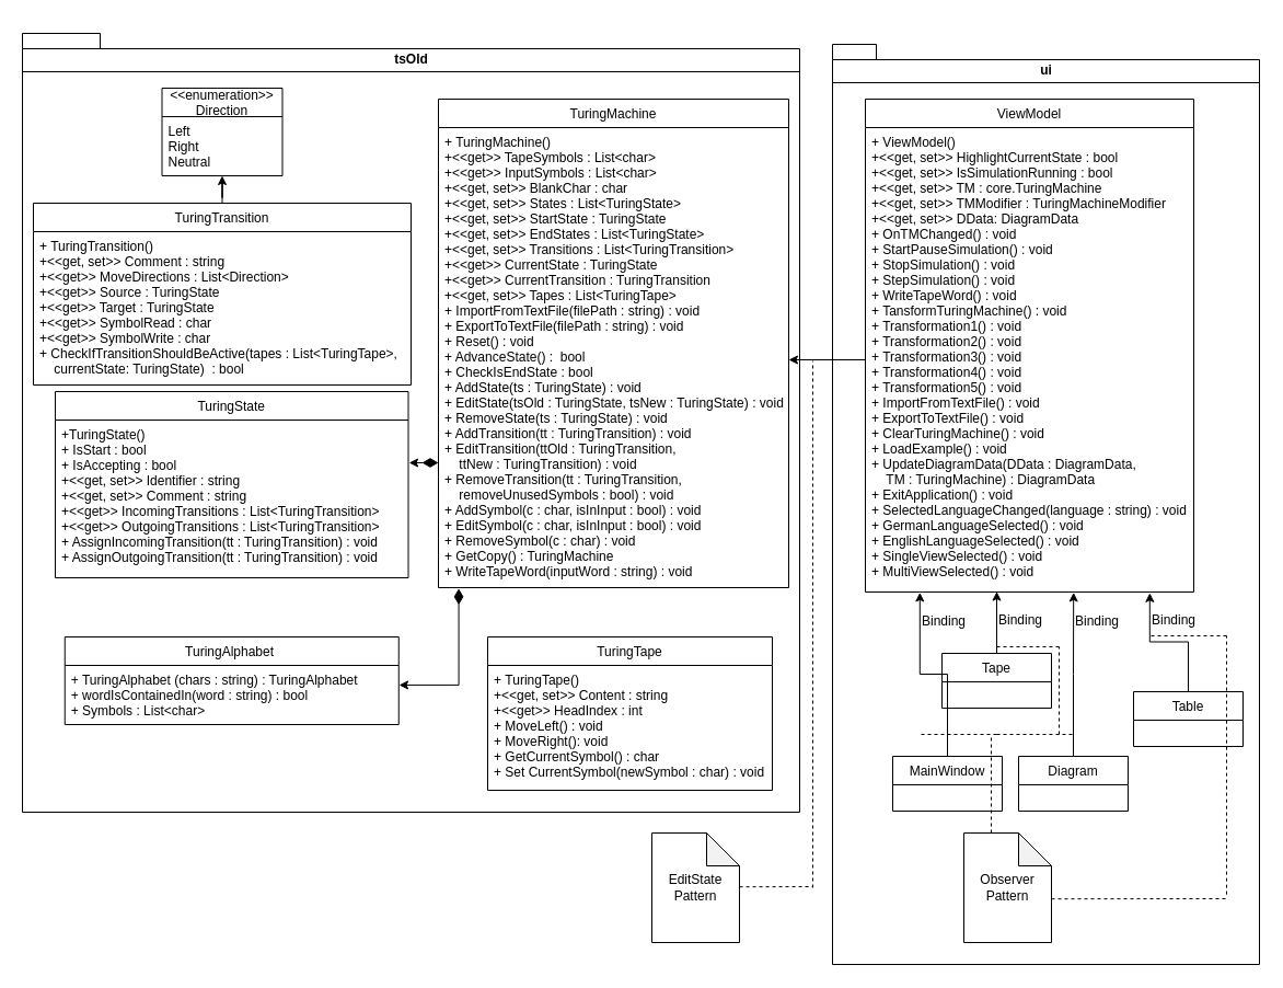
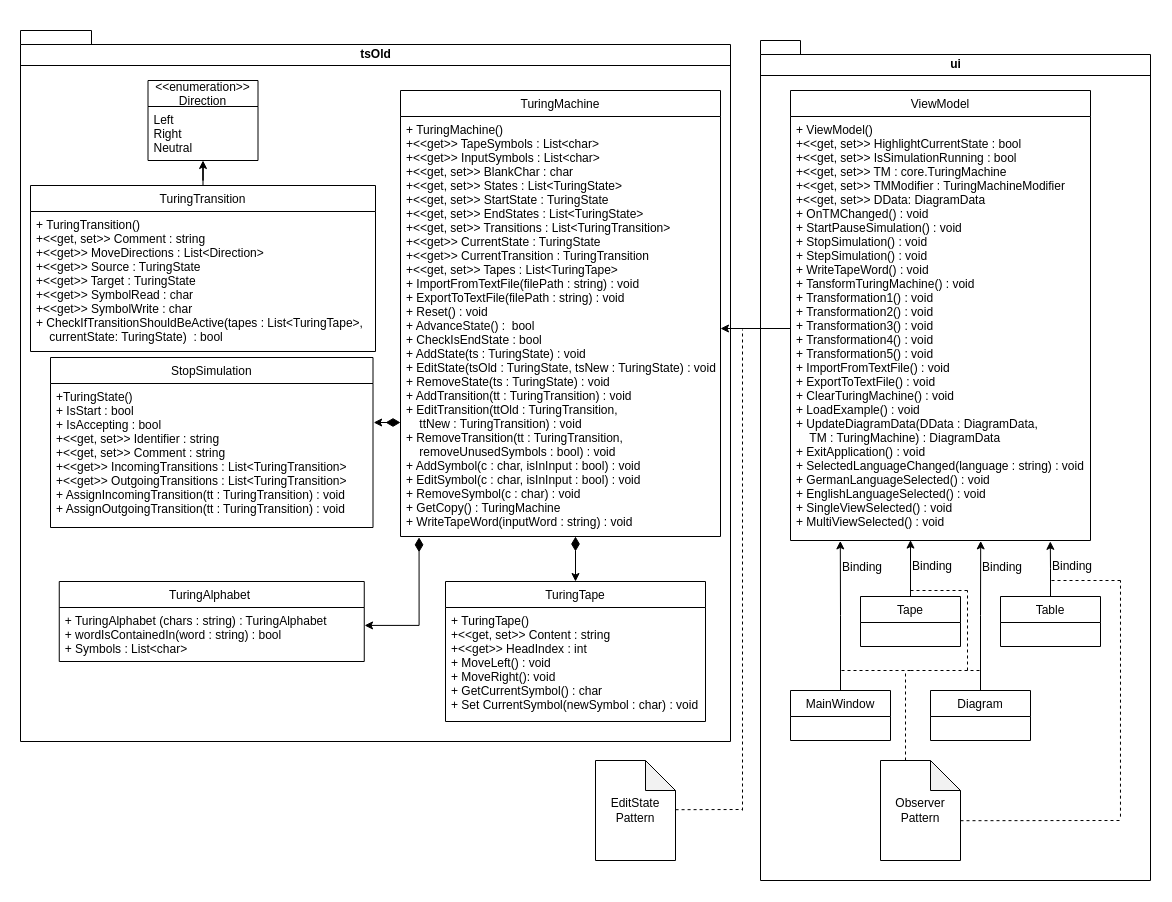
  <mxCell id="0" />
  <mxCell id="1" parent="0" />
  <mxCell id="2" value="tsOld" style="shape=folder;fontStyle=1;spacingTop=10;tabWidth=40;tabHeight=14;tabPosition=left;html=1;strokeColor=default;verticalAlign=top;" parent="1" vertex="1"><mxGeometry x="20" y="30" width="710" height="711" as="geometry" /></mxCell>
  <mxCell id="3" value="ui&lt;br&gt;" style="shape=folder;fontStyle=1;spacingTop=10;tabWidth=40;tabHeight=14;tabPosition=left;html=1;strokeColor=default;verticalAlign=top;" parent="1" vertex="1"><mxGeometry x="760" y="40" width="390" height="840" as="geometry" /></mxCell>
  <mxCell id="4" value="ViewModel" style="swimlane;fontStyle=0;childLayout=stackLayout;horizontal=1;startSize=26;fillColor=none;horizontalStack=0;resizeParent=1;resizeParentMax=0;resizeLast=0;collapsible=1;marginBottom=0;strokeColor=default;" parent="1" vertex="1"><mxGeometry x="790" y="90" width="300" height="450" as="geometry" /></mxCell>
  <mxCell id="5" value="+ ViewModel()&#10;+&lt;&lt;get, set&gt;&gt; HighlightCurrentState : bool&#10;+&lt;&lt;get, set&gt;&gt; IsSimulationRunning : bool&#10;+&lt;&lt;get, set&gt;&gt; TM : core.TuringMachine&#10;+&lt;&lt;get, set&gt;&gt; TMModifier : TuringMachineModifier&#10;+&lt;&lt;get, set&gt;&gt; DData: DiagramData&#10;+ OnTMChanged() : void&#10;+ StartPauseSimulation() : void&#10;+ StopSimulation() : void&#10;+ StepSimulation() : void&#10;+ WriteTapeWord() : void&#10;+ TansformTuringMachine() : void&#10;+ Transformation1() : void&#10;+ Transformation2() : void&#10;+ Transformation3() : void&#10;+ Transformation4() : void&#10;+ Transformation5() : void&#10;+ ImportFromTextFile() : void&#10;+ ExportToTextFile() : void&#10;+ ClearTuringMachine() : void&#10;+ LoadExample() : void&#10;+ UpdateDiagramData(DData : DiagramData,&#10;    TM : TuringMachine) : DiagramData&#10;+ ExitApplication() : void&#10;+ SelectedLanguageChanged(language : string) : void&#10;+ GermanLanguageSelected() : void&#10;+ EnglishLanguageSelected() : void&#10;+ SingleViewSelected() : void&#10;+ MultiViewSelected() : void&#10;" style="text;strokeColor=none;fillColor=none;align=left;verticalAlign=top;spacingLeft=4;spacingRight=4;overflow=hidden;rotatable=0;points=[[0,0.5],[1,0.5]];portConstraint=eastwest;" parent="4" vertex="1"><mxGeometry y="26" width="300" height="424" as="geometry" /></mxCell>
  <mxCell id="6" style="edgeStyle=orthogonalEdgeStyle;rounded=0;orthogonalLoop=1;jettySize=auto;html=1;entryX=1.002;entryY=0.271;entryDx=0;entryDy=0;startArrow=diamondThin;startFill=1;startSize=12;entryPerimeter=0;" parent="1" source="7" target="10" edge="1"><mxGeometry relative="1" as="geometry"><Array as="points"><mxPoint x="390" y="422" /><mxPoint x="390" y="422" /></Array></mxGeometry></mxCell>
  <mxCell id="7" value="TuringMachine" style="swimlane;fontStyle=0;childLayout=stackLayout;horizontal=1;startSize=26;fillColor=none;horizontalStack=0;resizeParent=1;resizeParentMax=0;resizeLast=0;collapsible=1;marginBottom=0;strokeColor=default;" parent="1" vertex="1"><mxGeometry x="400" y="90" width="320" height="446" as="geometry" /></mxCell>
  <mxCell id="8" value="+ TuringMachine()&#10;+&lt;&lt;get&gt;&gt; TapeSymbols : List&lt;char&gt; &#10;+&lt;&lt;get&gt;&gt; InputSymbols : List&lt;char&gt; &#10;+&lt;&lt;get, set&gt;&gt; BlankChar : char &#10;+&lt;&lt;get, set&gt;&gt; States : List&lt;TuringState&gt; &#10;+&lt;&lt;get, set&gt;&gt; StartState : TuringState &#10;+&lt;&lt;get, set&gt;&gt; EndStates : List&lt;TuringState&gt; &#10;+&lt;&lt;get, set&gt;&gt; Transitions : List&lt;TuringTransition&gt; &#10;+&lt;&lt;get&gt;&gt; CurrentState : TuringState&#10;+&lt;&lt;get&gt;&gt; CurrentTransition : TuringTransition&#10;+&lt;&lt;get, set&gt;&gt; Tapes : List&lt;TuringTape&gt;&#10;+ ImportFromTextFile(filePath : string) : void&#10;+ ExportToTextFile(filePath : string) : void&#10;+ Reset() : void&#10;+ AdvanceState() :  bool&#10;+ CheckIsEndState : bool&#10;+ AddState(ts : TuringState) : void&#10;+ EditState(tsOld : TuringState, tsNew : TuringState) : void&#10;+ RemoveState(ts : TuringState) : void&#10;+ AddTransition(tt : TuringTransition) : void&#10;+ EditTransition(ttOld : TuringTransition, &#10;    ttNew : TuringTransition) : void&#10;+ RemoveTransition(tt : TuringTransition,&#10;    removeUnusedSymbols : bool) : void&#10;+ AddSymbol(c : char, isInInput : bool) : void&#10;+ EditSymbol(c : char, isInInput : bool) : void&#10;+ RemoveSymbol(c : char) : void&#10;+ GetCopy() : TuringMachine&#10;+ WriteTapeWord(inputWord : string) : void" style="text;strokeColor=none;fillColor=none;align=left;verticalAlign=top;spacingLeft=4;spacingRight=4;overflow=hidden;rotatable=0;points=[[0,0.5],[1,0.5]];portConstraint=eastwest;" parent="7" vertex="1"><mxGeometry y="26" width="320" height="420" as="geometry" /></mxCell>
- <mxCell id="9" value="TuringState" style="swimlane;fontStyle=0;childLayout=stackLayout;horizontal=1;startSize=26;fillColor=none;horizontalStack=0;resizeParent=1;resizeParentMax=0;resizeLast=0;collapsible=1;marginBottom=0;strokeColor=default;" parent="1" vertex="1"><mxGeometry x="50" y="357" width="322.5" height="170" as="geometry" /></mxCell>
+ <mxCell id="9" value="StopSimulation" style="swimlane;fontStyle=0;childLayout=stackLayout;horizontal=1;startSize=26;fillColor=none;horizontalStack=0;resizeParent=1;resizeParentMax=0;resizeLast=0;collapsible=1;marginBottom=0;strokeColor=default;" parent="1" vertex="1"><mxGeometry x="50" y="357" width="322.5" height="170" as="geometry" /></mxCell>
  <mxCell id="10" value="+TuringState()&#10;+ IsStart : bool&#10;+ IsAccepting : bool&#10;+&lt;&lt;get, set&gt;&gt; Identifier : string&#10;+&lt;&lt;get, set&gt;&gt; Comment : string&#10;+&lt;&lt;get&gt;&gt; IncomingTransitions : List&lt;TuringTransition&gt;&#10;+&lt;&lt;get&gt;&gt; OutgoingTransitions : List&lt;TuringTransition&gt;&#10;+ AssignIncomingTransition(tt : TuringTransition) : void&#10;+ AssignOutgoingTransition(tt : TuringTransition) : void" style="text;strokeColor=none;fillColor=none;align=left;verticalAlign=top;spacingLeft=4;spacingRight=4;overflow=hidden;rotatable=0;points=[[0,0.5],[1,0.5]];portConstraint=eastwest;" parent="9" vertex="1"><mxGeometry y="26" width="322.5" height="144" as="geometry" /></mxCell>
  <mxCell id="11" style="edgeStyle=orthogonalEdgeStyle;rounded=0;orthogonalLoop=1;jettySize=auto;html=1;startArrow=none;startFill=0;startSize=12;" parent="1" source="5" target="8" edge="1"><mxGeometry relative="1" as="geometry"><Array as="points"><mxPoint x="460" y="343" /><mxPoint x="460" y="343" /></Array></mxGeometry></mxCell>
  <mxCell id="12" value="TuringAlphabet " style="swimlane;fontStyle=0;childLayout=stackLayout;horizontal=1;startSize=26;fillColor=none;horizontalStack=0;resizeParent=1;resizeParentMax=0;resizeLast=0;collapsible=1;marginBottom=0;strokeColor=default;" parent="1" vertex="1"><mxGeometry x="58.75" y="581" width="305" height="80" as="geometry" /></mxCell>
  <mxCell id="13" value="+ TuringAlphabet (chars : string) : TuringAlphabet &#10;+ wordIsContainedIn(word : string) : bool&#10;+ Symbols : List&lt;char&gt;" style="text;strokeColor=none;fillColor=none;align=left;verticalAlign=top;spacingLeft=4;spacingRight=4;overflow=hidden;rotatable=0;points=[[0,0.5],[1,0.5]];portConstraint=eastwest;" parent="12" vertex="1"><mxGeometry y="26" width="305" height="54" as="geometry" /></mxCell>
+ <mxCell id="14" style="edgeStyle=orthogonalEdgeStyle;rounded=0;orthogonalLoop=1;jettySize=auto;html=1;startArrow=classic;startFill=1;endArrow=diamondThin;endFill=1;strokeWidth=1;endSize=12;" parent="1" source="15" target="7" edge="1"><mxGeometry relative="1" as="geometry"><Array as="points"><mxPoint x="575" y="550" /><mxPoint x="575" y="550" /></Array></mxGeometry></mxCell>
  <mxCell id="15" value="TuringTape" style="swimlane;fontStyle=0;childLayout=stackLayout;horizontal=1;startSize=26;fillColor=none;horizontalStack=0;resizeParent=1;resizeParentMax=0;resizeLast=0;collapsible=1;marginBottom=0;strokeColor=default;" parent="1" vertex="1"><mxGeometry x="445" y="581" width="260" height="140" as="geometry" /></mxCell>
  <mxCell id="16" value="+ TuringTape()&#10;+&lt;&lt;get, set&gt;&gt; Content : string&#10;+&lt;&lt;get&gt;&gt; HeadIndex : int&#10;+ MoveLeft() : void&#10;+ MoveRight(): void&#10;+ GetCurrentSymbol() : char&#10;+ Set CurrentSymbol(newSymbol : char) : void" style="text;strokeColor=none;fillColor=none;align=left;verticalAlign=top;spacingLeft=4;spacingRight=4;overflow=hidden;rotatable=0;points=[[0,0.5],[1,0.5]];portConstraint=eastwest;" parent="15" vertex="1"><mxGeometry y="26" width="260" height="114" as="geometry" /></mxCell>
  <mxCell id="17" style="edgeStyle=orthogonalEdgeStyle;rounded=0;orthogonalLoop=1;jettySize=auto;html=1;startArrow=none;startFill=0;endArrow=classic;endFill=1;" parent="1" source="18" target="20" edge="1"><mxGeometry relative="1" as="geometry" /></mxCell>
  <mxCell id="18" value="TuringTransition" style="swimlane;fontStyle=0;childLayout=stackLayout;horizontal=1;startSize=26;fillColor=none;horizontalStack=0;resizeParent=1;resizeParentMax=0;resizeLast=0;collapsible=1;marginBottom=0;strokeColor=default;" parent="1" vertex="1"><mxGeometry x="30" y="185" width="345" height="166" as="geometry" /></mxCell>
  <mxCell id="19" value="+ TuringTransition()&#10;+&lt;&lt;get, set&gt;&gt; Comment : string&#10;+&lt;&lt;get&gt;&gt; MoveDirections : List&lt;Direction&gt;&#10;+&lt;&lt;get&gt;&gt; Source : TuringState&#10;+&lt;&lt;get&gt;&gt; Target : TuringState&#10;+&lt;&lt;get&gt;&gt; SymbolRead : char&#10;+&lt;&lt;get&gt;&gt; SymbolWrite : char&#10;+ CheckIfTransitionShouldBeActive(tapes : List&lt;TuringTape&gt;,&#10;    currentState: TuringState)  : bool" style="text;strokeColor=none;fillColor=none;align=left;verticalAlign=top;spacingLeft=4;spacingRight=4;overflow=hidden;rotatable=0;points=[[0,0.5],[1,0.5]];portConstraint=eastwest;" parent="18" vertex="1"><mxGeometry y="26" width="345" height="140" as="geometry" /></mxCell>
  <mxCell id="20" value="&lt;&lt;enumeration&gt;&gt;&#10;Direction" style="swimlane;fontStyle=0;childLayout=stackLayout;horizontal=1;startSize=26;fillColor=none;horizontalStack=0;resizeParent=1;resizeParentMax=0;resizeLast=0;collapsible=1;marginBottom=0;strokeColor=default;" parent="1" vertex="1"><mxGeometry x="147.5" y="80" width="110" height="80" as="geometry" /></mxCell>
  <mxCell id="21" value="Left&#10;Right&#10;Neutral" style="text;strokeColor=none;fillColor=none;align=left;verticalAlign=top;spacingLeft=4;spacingRight=4;overflow=hidden;rotatable=0;points=[[0,0.5],[1,0.5]];portConstraint=eastwest;" parent="20" vertex="1"><mxGeometry y="26" width="110" height="54" as="geometry" /></mxCell>
  <mxCell id="22" style="edgeStyle=orthogonalEdgeStyle;rounded=0;orthogonalLoop=1;jettySize=auto;html=1;startArrow=diamondThin;startFill=1;startSize=12;entryX=1.001;entryY=0.332;entryDx=0;entryDy=0;entryPerimeter=0;exitX=0.058;exitY=1.002;exitDx=0;exitDy=0;exitPerimeter=0;" parent="1" source="8" target="13" edge="1"><mxGeometry relative="1" as="geometry"><Array as="points"><mxPoint x="419" y="625" /></Array><mxPoint x="138" y="611" as="targetPoint" /></mxGeometry></mxCell>
  <mxCell id="23" value="" style="line;strokeWidth=1;fillColor=none;align=left;verticalAlign=middle;spacingTop=-1;spacingLeft=3;spacingRight=3;rotatable=0;labelPosition=right;points=[];portConstraint=eastwest;" parent="1" vertex="1"><mxGeometry x="20" y="61" width="710" height="8" as="geometry" /></mxCell>
  <mxCell id="24" value="" style="line;strokeWidth=1;fillColor=none;align=left;verticalAlign=middle;spacingTop=-1;spacingLeft=3;spacingRight=3;rotatable=0;labelPosition=right;points=[];portConstraint=eastwest;" parent="1" vertex="1"><mxGeometry x="760" width="390" height="110" as="geometry" y="20" /></mxCell>
  <mxCell id="25" style="edgeStyle=orthogonalEdgeStyle;rounded=0;orthogonalLoop=1;jettySize=auto;html=1;entryX=0.4;entryY=0.999;entryDx=0;entryDy=0;entryPerimeter=0;startArrow=none;startFill=0;endArrow=classic;endFill=1;endSize=6;strokeWidth=1;" parent="1" source="26" target="5" edge="1"><mxGeometry relative="1" as="geometry" /></mxCell>
  <mxCell id="26" value="Tape" style="swimlane;fontStyle=0;childLayout=stackLayout;horizontal=1;startSize=26;fillColor=none;horizontalStack=0;resizeParent=1;resizeParentMax=0;resizeLast=0;collapsible=1;marginBottom=0;strokeColor=default;" parent="1" vertex="1"><mxGeometry x="860" y="596" width="100" height="50" as="geometry" /></mxCell>
  <mxCell id="27" value="Binding" style="text;html=1;strokeColor=none;fillColor=none;align=center;verticalAlign=middle;whiteSpace=wrap;rounded=0;" parent="1" vertex="1"><mxGeometry x="902" y="551" width="60" height="30" as="geometry" /></mxCell>
- <mxCell id="28" value="MainWindow" style="swimlane;fontStyle=0;childLayout=stackLayout;horizontal=1;startSize=26;fillColor=none;horizontalStack=0;resizeParent=1;resizeParentMax=0;resizeLast=0;collapsible=1;marginBottom=0;strokeColor=default;" parent="1" vertex="1"><mxGeometry x="815" y="690" width="100" height="50" as="geometry" /></mxCell>
+ <mxCell id="28" value="MainWindow" style="swimlane;fontStyle=0;childLayout=stackLayout;horizontal=1;startSize=26;fillColor=none;horizontalStack=0;resizeParent=1;resizeParentMax=0;resizeLast=0;collapsible=1;marginBottom=0;strokeColor=default;" parent="1" vertex="1"><mxGeometry x="790" y="690" width="100" height="50" as="geometry" /></mxCell>
  <mxCell id="29" style="edgeStyle=orthogonalEdgeStyle;rounded=0;orthogonalLoop=1;jettySize=auto;html=1;startArrow=none;startFill=0;endArrow=classic;endFill=1;exitX=0.5;exitY=0;exitDx=0;exitDy=0;entryX=0.166;entryY=1.001;entryDx=0;entryDy=0;entryPerimeter=0;" parent="1" edge="1" target="5" source="28"><mxGeometry relative="1" as="geometry"><mxPoint x="840" y="640" as="sourcePoint" /><mxPoint x="840" y="540" as="targetPoint" /><Array as="points" /></mxGeometry></mxCell>
  <mxCell id="30" value="Binding" style="text;html=1;strokeColor=none;fillColor=none;align=center;verticalAlign=middle;whiteSpace=wrap;rounded=0;" parent="1" vertex="1"><mxGeometry x="832" y="552" width="60" height="30" as="geometry" /></mxCell>
  <mxCell id="31" value="Diagram" style="swimlane;fontStyle=0;childLayout=stackLayout;horizontal=1;startSize=26;fillColor=none;horizontalStack=0;resizeParent=1;resizeParentMax=0;resizeLast=0;collapsible=1;marginBottom=0;strokeColor=default;" parent="1" vertex="1"><mxGeometry x="930" y="690" width="100" height="50" as="geometry" /></mxCell>
  <mxCell id="32" style="edgeStyle=orthogonalEdgeStyle;rounded=0;orthogonalLoop=1;jettySize=auto;html=1;startArrow=none;startFill=0;endArrow=classic;endFill=1;exitX=0.5;exitY=0;exitDx=0;exitDy=0;entryX=0.634;entryY=1.001;entryDx=0;entryDy=0;entryPerimeter=0;" parent="1" edge="1" target="5" source="31"><mxGeometry relative="1" as="geometry"><mxPoint x="980" y="640" as="sourcePoint" /><mxPoint x="980" y="544" as="targetPoint" /><Array as="points" /></mxGeometry></mxCell>
  <mxCell id="33" value="Binding" style="text;html=1;strokeColor=none;fillColor=none;align=center;verticalAlign=middle;whiteSpace=wrap;rounded=0;" parent="1" vertex="1"><mxGeometry x="972" y="552" width="60" height="30" as="geometry" /></mxCell>
  <mxCell id="34" style="edgeStyle=orthogonalEdgeStyle;rounded=0;orthogonalLoop=1;jettySize=auto;html=1;entryX=0.866;entryY=1.002;entryDx=0;entryDy=0;entryPerimeter=0;startArrow=none;startFill=0;endArrow=classic;endFill=1;endSize=6;strokeWidth=1;" parent="1" source="35" edge="1" target="5"><mxGeometry relative="1" as="geometry"><mxPoint x="1050" y="543.616" as="targetPoint" /></mxGeometry></mxCell>
- <mxCell id="35" value="Table" style="swimlane;fontStyle=0;childLayout=stackLayout;horizontal=1;startSize=26;fillColor=none;horizontalStack=0;resizeParent=1;resizeParentMax=0;resizeLast=0;collapsible=1;marginBottom=0;strokeColor=default;" parent="1" vertex="1"><mxGeometry x="1035" y="631" width="100" height="50" as="geometry" /></mxCell>
+ <mxCell id="35" value="Table" style="swimlane;fontStyle=0;childLayout=stackLayout;horizontal=1;startSize=26;fillColor=none;horizontalStack=0;resizeParent=1;resizeParentMax=0;resizeLast=0;collapsible=1;marginBottom=0;strokeColor=default;" parent="1" vertex="1"><mxGeometry x="1000" y="596" width="100" height="50" as="geometry" /></mxCell>
  <mxCell id="36" value="Binding" style="text;html=1;strokeColor=none;fillColor=none;align=center;verticalAlign=middle;whiteSpace=wrap;rounded=0;" parent="1" vertex="1"><mxGeometry x="1042" y="551" width="60" height="30" as="geometry" /></mxCell>
  <mxCell id="37" value="EditState Pattern" style="shape=note;whiteSpace=wrap;html=1;backgroundOutline=1;darkOpacity=0.05;" vertex="1" parent="1"><mxGeometry x="595" y="760" width="80" height="100" as="geometry" /></mxCell>
  <mxCell id="38" value="" style="endArrow=none;html=1;rounded=0;dashed=1;endFill=0;" edge="1" parent="1"><mxGeometry width="50" height="50" relative="1" as="geometry"><mxPoint x="742" y="810" as="sourcePoint" /><mxPoint x="742" y="329" as="targetPoint" /></mxGeometry></mxCell>
  <mxCell id="39" value="Observer Pattern" style="shape=note;whiteSpace=wrap;html=1;backgroundOutline=1;darkOpacity=0.05;" vertex="1" parent="1"><mxGeometry x="880" y="760" width="80" height="100" as="geometry" /></mxCell>
  <mxCell id="40" value="" style="endArrow=none;html=1;rounded=0;exitX=0;exitY=0;exitDx=25;exitDy=0;exitPerimeter=0;dashed=1;" edge="1" parent="1" source="39"><mxGeometry width="50" height="50" relative="1" as="geometry"><mxPoint x="890" y="710" as="sourcePoint" /><mxPoint x="905" y="670" as="targetPoint" /></mxGeometry></mxCell>
  <mxCell id="41" value="" style="endArrow=none;html=1;rounded=0;dashed=1;endFill=0;" edge="1" parent="1"><mxGeometry width="50" height="50" relative="1" as="geometry"><mxPoint x="910" y="670" as="sourcePoint" /><mxPoint x="840" y="670" as="targetPoint" /></mxGeometry></mxCell>
  <mxCell id="42" value="" style="endArrow=none;html=1;rounded=0;dashed=1;endFill=0;" edge="1" parent="1"><mxGeometry width="50" height="50" relative="1" as="geometry"><mxPoint x="910" y="670" as="sourcePoint" /><mxPoint x="980" y="670" as="targetPoint" /></mxGeometry></mxCell>
  <mxCell id="43" value="" style="endArrow=none;html=1;rounded=0;dashed=1;endFill=0;" edge="1" parent="1"><mxGeometry width="50" height="50" relative="1" as="geometry"><mxPoint x="1120" y="580" as="sourcePoint" /><mxPoint x="1050" y="580" as="targetPoint" /></mxGeometry></mxCell>
  <mxCell id="44" value="" style="endArrow=none;html=1;rounded=0;exitX=0.923;exitY=0.924;exitDx=0;exitDy=0;exitPerimeter=0;dashed=1;" edge="1" parent="1" source="3"><mxGeometry width="50" height="50" relative="1" as="geometry"><mxPoint x="1080" y="750" as="sourcePoint" /><mxPoint x="1120" y="580" as="targetPoint" /></mxGeometry></mxCell>
  <mxCell id="45" value="" style="endArrow=none;html=1;rounded=0;exitX=1;exitY=0.602;exitDx=0;exitDy=0;exitPerimeter=0;dashed=1;" edge="1" parent="1" source="39"><mxGeometry width="50" height="50" relative="1" as="geometry"><mxPoint x="1000" y="850" as="sourcePoint" /><mxPoint x="1120" y="820" as="targetPoint" /></mxGeometry></mxCell>
  <mxCell id="46" value="" style="endArrow=none;html=1;rounded=0;dashed=1;endFill=0;" edge="1" parent="1"><mxGeometry width="50" height="50" relative="1" as="geometry"><mxPoint x="967" y="590" as="sourcePoint" /><mxPoint x="910" y="590" as="targetPoint" /></mxGeometry></mxCell>
  <mxCell id="47" value="" style="endArrow=none;html=1;rounded=0;dashed=1;" edge="1" parent="1"><mxGeometry width="50" height="50" relative="1" as="geometry"><mxPoint x="967" y="670" as="sourcePoint" /><mxPoint x="967" y="590" as="targetPoint" /></mxGeometry></mxCell>
  <mxCell id="48" value="" style="endArrow=none;html=1;rounded=0;exitX=1.001;exitY=0.492;exitDx=0;exitDy=0;exitPerimeter=0;dashed=1;" edge="1" parent="1" source="37"><mxGeometry width="50" height="50" relative="1" as="geometry"><mxPoint x="690" y="830" as="sourcePoint" /><mxPoint x="742" y="809" as="targetPoint" /></mxGeometry></mxCell>
